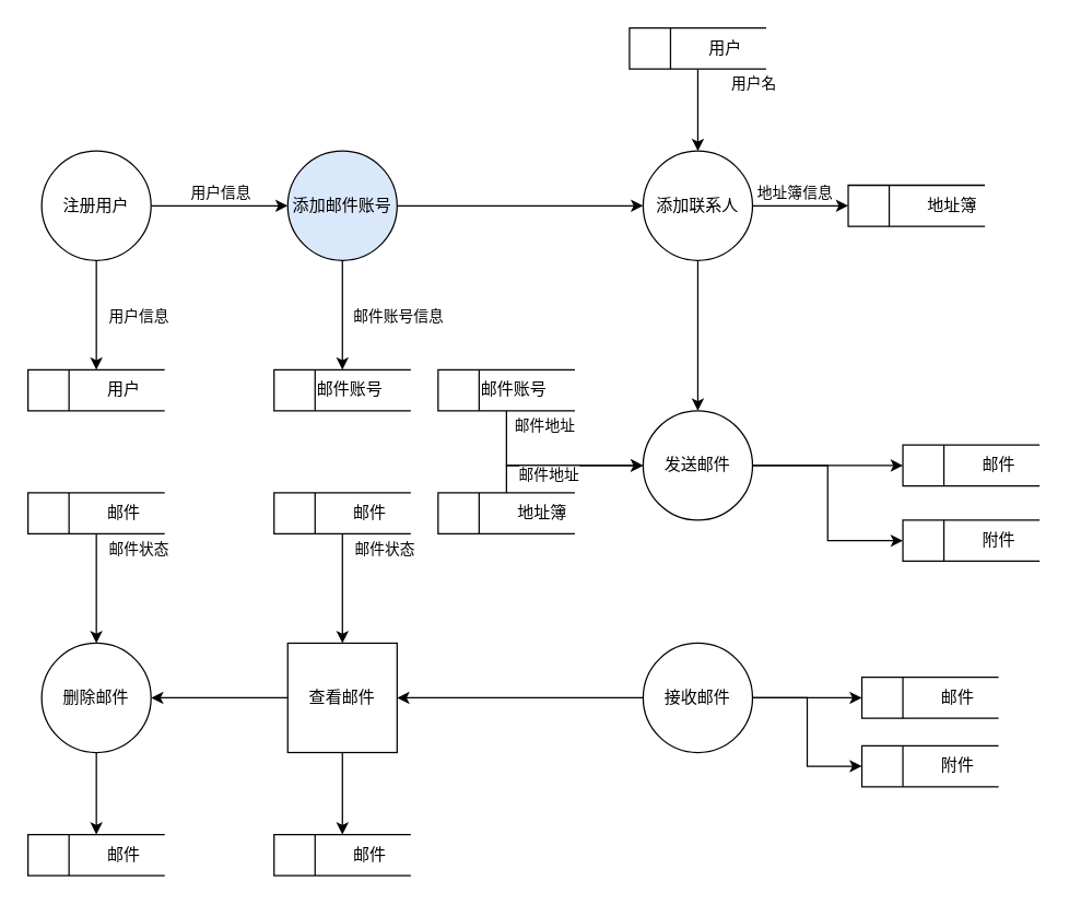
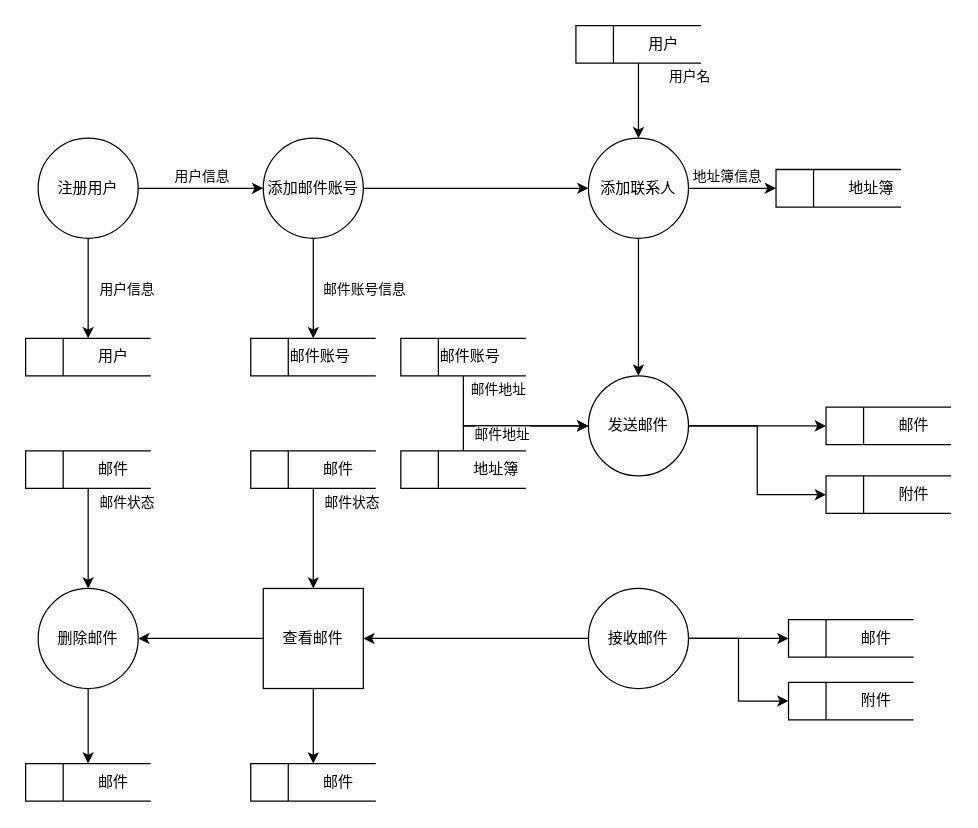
  <mxCell id="0" />
  <mxCell id="1" parent="0" />
  <mxCell id="2" style="edgeStyle=orthogonalEdgeStyle;rounded=0;orthogonalLoop=1;jettySize=auto;html=1;exitX=0.5;exitY=1;exitDx=0;exitDy=0;entryX=0.5;entryY=0;entryDx=0;entryDy=0;" edge="1" parent="1" source="6" target="27"><mxGeometry relative="1" as="geometry" /></mxCell>
  <mxCell id="3" value="用户信息" style="edgeLabel;html=1;align=center;verticalAlign=middle;resizable=0;points=[];" vertex="1" connectable="0" parent="2"><mxGeometry x="-0.13" y="2" relative="1" as="geometry"><mxPoint x="28" y="5" as="offset" /></mxGeometry></mxCell>
  <mxCell id="4" style="edgeStyle=orthogonalEdgeStyle;rounded=0;orthogonalLoop=1;jettySize=auto;html=1;exitX=1;exitY=0.5;exitDx=0;exitDy=0;entryX=0;entryY=0.5;entryDx=0;entryDy=0;" edge="1" parent="1" source="6" target="10"><mxGeometry relative="1" as="geometry" /></mxCell>
  <mxCell id="5" value="用户信息" style="edgeLabel;html=1;align=center;verticalAlign=middle;resizable=0;points=[];" vertex="1" connectable="0" parent="4"><mxGeometry x="-0.196" y="-4" relative="1" as="geometry"><mxPoint x="10" y="-14" as="offset" /></mxGeometry></mxCell>
  <mxCell id="6" value="注册用户" style="ellipse;whiteSpace=wrap;html=1;aspect=fixed;" vertex="1" parent="1"><mxGeometry x="30" y="110" width="80" height="80" as="geometry" /></mxCell>
  <mxCell id="7" style="edgeStyle=orthogonalEdgeStyle;rounded=0;orthogonalLoop=1;jettySize=auto;html=1;exitX=0.5;exitY=1;exitDx=0;exitDy=0;entryX=0.5;entryY=0;entryDx=0;entryDy=0;" edge="1" parent="1" source="10" target="28"><mxGeometry relative="1" as="geometry" /></mxCell>
  <mxCell id="8" value="邮件账号信息" style="edgeLabel;html=1;align=center;verticalAlign=middle;resizable=0;points=[];" vertex="1" connectable="0" parent="7"><mxGeometry x="-0.005" y="-1" relative="1" as="geometry"><mxPoint x="41" as="offset" /></mxGeometry></mxCell>
  <mxCell id="9" style="edgeStyle=orthogonalEdgeStyle;rounded=0;orthogonalLoop=1;jettySize=auto;html=1;exitX=1;exitY=0.5;exitDx=0;exitDy=0;entryX=0;entryY=0.5;entryDx=0;entryDy=0;" edge="1" parent="1" source="10" target="14"><mxGeometry relative="1" as="geometry" /></mxCell>
- <mxCell id="10" value="添加邮件账号" style="ellipse;whiteSpace=wrap;html=1;aspect=fixed;fillColor=#dae8fc;" vertex="1" parent="1"><mxGeometry x="210" y="110" width="80" height="80" as="geometry" /></mxCell>
+ <mxCell id="10" value="添加邮件账号" style="ellipse;whiteSpace=wrap;html=1;aspect=fixed;" vertex="1" parent="1"><mxGeometry x="210" y="110" width="80" height="80" as="geometry" /></mxCell>
  <mxCell id="11" style="edgeStyle=orthogonalEdgeStyle;rounded=0;orthogonalLoop=1;jettySize=auto;html=1;exitX=1;exitY=0.5;exitDx=0;exitDy=0;entryX=0;entryY=0.5;entryDx=0;entryDy=0;" edge="1" parent="1" source="14" target="29"><mxGeometry relative="1" as="geometry" /></mxCell>
  <mxCell id="12" value="地址簿信息" style="edgeLabel;html=1;align=center;verticalAlign=middle;resizable=0;points=[];" vertex="1" connectable="0" parent="11"><mxGeometry x="-0.36" y="-2" relative="1" as="geometry"><mxPoint x="8" y="-12" as="offset" /></mxGeometry></mxCell>
  <mxCell id="13" style="edgeStyle=orthogonalEdgeStyle;rounded=0;orthogonalLoop=1;jettySize=auto;html=1;exitX=0.5;exitY=1;exitDx=0;exitDy=0;entryX=0.5;entryY=0;entryDx=0;entryDy=0;" edge="1" parent="1" source="14" target="17"><mxGeometry relative="1" as="geometry" /></mxCell>
  <mxCell id="14" value="添加联系人" style="ellipse;whiteSpace=wrap;html=1;aspect=fixed;" vertex="1" parent="1"><mxGeometry x="470" y="110" width="80" height="80" as="geometry" /></mxCell>
  <mxCell id="15" style="edgeStyle=orthogonalEdgeStyle;rounded=0;orthogonalLoop=1;jettySize=auto;html=1;exitX=1;exitY=0.5;exitDx=0;exitDy=0;" edge="1" parent="1" source="17" target="30"><mxGeometry relative="1" as="geometry" /></mxCell>
  <mxCell id="16" style="edgeStyle=orthogonalEdgeStyle;rounded=0;orthogonalLoop=1;jettySize=auto;html=1;exitX=1;exitY=0.5;exitDx=0;exitDy=0;entryX=0;entryY=0.5;entryDx=0;entryDy=0;" edge="1" parent="1" source="17" target="31"><mxGeometry relative="1" as="geometry" /></mxCell>
  <mxCell id="17" value="发送邮件" style="ellipse;whiteSpace=wrap;html=1;aspect=fixed;" vertex="1" parent="1"><mxGeometry x="470" y="300" width="80" height="80" as="geometry" /></mxCell>
  <mxCell id="18" style="edgeStyle=orthogonalEdgeStyle;rounded=0;orthogonalLoop=1;jettySize=auto;html=1;exitX=1;exitY=0.5;exitDx=0;exitDy=0;entryX=0;entryY=0.5;entryDx=0;entryDy=0;" edge="1" parent="1" source="21" target="32"><mxGeometry relative="1" as="geometry" /></mxCell>
  <mxCell id="19" style="edgeStyle=orthogonalEdgeStyle;rounded=0;orthogonalLoop=1;jettySize=auto;html=1;exitX=1;exitY=0.5;exitDx=0;exitDy=0;entryX=0;entryY=0.5;entryDx=0;entryDy=0;" edge="1" parent="1" source="21" target="33"><mxGeometry relative="1" as="geometry" /></mxCell>
  <mxCell id="20" style="edgeStyle=orthogonalEdgeStyle;rounded=0;orthogonalLoop=1;jettySize=auto;html=1;exitX=0;exitY=0.5;exitDx=0;exitDy=0;entryX=1;entryY=0.5;entryDx=0;entryDy=0;" edge="1" parent="1" source="21" target="24"><mxGeometry relative="1" as="geometry" /></mxCell>
  <mxCell id="21" value="接收邮件" style="ellipse;whiteSpace=wrap;html=1;aspect=fixed;" vertex="1" parent="1"><mxGeometry x="470" y="470" width="80" height="80" as="geometry" /></mxCell>
  <mxCell id="22" style="edgeStyle=orthogonalEdgeStyle;rounded=0;orthogonalLoop=1;jettySize=auto;html=1;exitX=0.5;exitY=1;exitDx=0;exitDy=0;entryX=0.5;entryY=0;entryDx=0;entryDy=0;" edge="1" parent="1" source="24" target="34"><mxGeometry relative="1" as="geometry" /></mxCell>
  <mxCell id="23" style="edgeStyle=orthogonalEdgeStyle;rounded=0;orthogonalLoop=1;jettySize=auto;html=1;exitX=0;exitY=0.5;exitDx=0;exitDy=0;" edge="1" parent="1" source="24" target="26"><mxGeometry relative="1" as="geometry" /></mxCell>
  <mxCell id="24" value="查看邮件" style="whiteSpace=wrap;html=1;aspect=fixed;rounded=0;" vertex="1" parent="1"><mxGeometry x="210" y="470" width="80" height="80" as="geometry" /></mxCell>
  <mxCell id="25" style="edgeStyle=orthogonalEdgeStyle;rounded=0;orthogonalLoop=1;jettySize=auto;html=1;exitX=0.5;exitY=1;exitDx=0;exitDy=0;entryX=0.5;entryY=0;entryDx=0;entryDy=0;" edge="1" parent="1" source="26" target="35"><mxGeometry relative="1" as="geometry" /></mxCell>
  <mxCell id="26" value="删除邮件" style="ellipse;whiteSpace=wrap;html=1;aspect=fixed;" vertex="1" parent="1"><mxGeometry x="30" y="470" width="80" height="80" as="geometry" /></mxCell>
  <mxCell id="27" value="&lt;span style=&quot;white-space: pre;&quot;&gt;&#09;&lt;/span&gt;&lt;span style=&quot;white-space: pre;&quot;&gt;&#09;&lt;/span&gt;用户" style="html=1;dashed=0;whiteSpace=wrap;shape=mxgraph.dfd.dataStoreID;align=left;spacingLeft=3;points=[[0,0],[0.5,0],[1,0],[0,0.5],[1,0.5],[0,1],[0.5,1],[1,1]];" vertex="1" parent="1"><mxGeometry x="20" y="270" width="100" height="30" as="geometry" /></mxCell>
  <mxCell id="28" value="&lt;span style=&quot;white-space: pre;&quot;&gt;&#09;&lt;/span&gt;邮件账号" style="html=1;dashed=0;whiteSpace=wrap;shape=mxgraph.dfd.dataStoreID;align=left;spacingLeft=3;points=[[0,0],[0.5,0],[1,0],[0,0.5],[1,0.5],[0,1],[0.5,1],[1,1]];" vertex="1" parent="1"><mxGeometry x="200" y="270" width="100" height="30" as="geometry" /></mxCell>
  <mxCell id="29" value="&lt;span style=&quot;white-space: pre;&quot;&gt;&#09;&lt;span style=&quot;white-space: pre;&quot;&gt;&#09;&lt;/span&gt;地址簿&lt;/span&gt;" style="html=1;dashed=0;whiteSpace=wrap;shape=mxgraph.dfd.dataStoreID;align=left;spacingLeft=3;points=[[0,0],[0.5,0],[1,0],[0,0.5],[1,0.5],[0,1],[0.5,1],[1,1]];" vertex="1" parent="1"><mxGeometry x="620" y="135" width="100" height="30" as="geometry" /></mxCell>
  <mxCell id="30" value="&lt;span style=&quot;white-space: pre;&quot;&gt;&#09;&lt;/span&gt;&lt;span style=&quot;white-space: pre;&quot;&gt;&#09;&lt;/span&gt;邮件" style="html=1;dashed=0;whiteSpace=wrap;shape=mxgraph.dfd.dataStoreID;align=left;spacingLeft=3;points=[[0,0],[0.5,0],[1,0],[0,0.5],[1,0.5],[0,1],[0.5,1],[1,1]];" vertex="1" parent="1"><mxGeometry x="660" y="325" width="100" height="30" as="geometry" /></mxCell>
  <mxCell id="31" value="&lt;span style=&quot;white-space: pre;&quot;&gt;&#09;&lt;/span&gt;&lt;span style=&quot;white-space: pre;&quot;&gt;&#09;&lt;/span&gt;附件" style="html=1;dashed=0;whiteSpace=wrap;shape=mxgraph.dfd.dataStoreID;align=left;spacingLeft=3;points=[[0,0],[0.5,0],[1,0],[0,0.5],[1,0.5],[0,1],[0.5,1],[1,1]];" vertex="1" parent="1"><mxGeometry x="660" y="380" width="100" height="30" as="geometry" /></mxCell>
  <mxCell id="32" value="&lt;span style=&quot;white-space: pre;&quot;&gt;&#09;&lt;/span&gt;&lt;span style=&quot;white-space: pre;&quot;&gt;&#09;&lt;/span&gt;邮件" style="html=1;dashed=0;whiteSpace=wrap;shape=mxgraph.dfd.dataStoreID;align=left;spacingLeft=3;points=[[0,0],[0.5,0],[1,0],[0,0.5],[1,0.5],[0,1],[0.5,1],[1,1]];" vertex="1" parent="1"><mxGeometry x="630" y="495" width="100" height="30" as="geometry" /></mxCell>
  <mxCell id="33" value="&lt;span style=&quot;white-space: pre;&quot;&gt;&#09;&lt;/span&gt;&lt;span style=&quot;white-space: pre;&quot;&gt;&#09;&lt;/span&gt;附件" style="html=1;dashed=0;whiteSpace=wrap;shape=mxgraph.dfd.dataStoreID;align=left;spacingLeft=3;points=[[0,0],[0.5,0],[1,0],[0,0.5],[1,0.5],[0,1],[0.5,1],[1,1]];" vertex="1" parent="1"><mxGeometry x="630" y="545" width="100" height="30" as="geometry" /></mxCell>
  <mxCell id="34" value="&lt;span style=&quot;white-space: pre;&quot;&gt;&#09;&lt;/span&gt;&lt;span style=&quot;white-space: pre;&quot;&gt;&#09;&lt;/span&gt;邮件" style="html=1;dashed=0;whiteSpace=wrap;shape=mxgraph.dfd.dataStoreID;align=left;spacingLeft=3;points=[[0,0],[0.5,0],[1,0],[0,0.5],[1,0.5],[0,1],[0.5,1],[1,1]];" vertex="1" parent="1"><mxGeometry x="200" y="610" width="100" height="30" as="geometry" /></mxCell>
  <mxCell id="35" value="&lt;span style=&quot;white-space: pre;&quot;&gt;&#09;&lt;/span&gt;&lt;span style=&quot;white-space: pre;&quot;&gt;&#09;&lt;/span&gt;邮件" style="html=1;dashed=0;whiteSpace=wrap;shape=mxgraph.dfd.dataStoreID;align=left;spacingLeft=3;points=[[0,0],[0.5,0],[1,0],[0,0.5],[1,0.5],[0,1],[0.5,1],[1,1]];" vertex="1" parent="1"><mxGeometry x="20" y="610" width="100" height="30" as="geometry" /></mxCell>
  <mxCell id="36" style="edgeStyle=orthogonalEdgeStyle;rounded=0;orthogonalLoop=1;jettySize=auto;html=1;exitX=0.5;exitY=1;exitDx=0;exitDy=0;entryX=0.5;entryY=0;entryDx=0;entryDy=0;" edge="1" parent="1" source="38" target="14"><mxGeometry relative="1" as="geometry" /></mxCell>
  <mxCell id="37" value="用户名" style="edgeLabel;html=1;align=center;verticalAlign=middle;resizable=0;points=[];" vertex="1" connectable="0" parent="36"><mxGeometry x="-0.273" y="-1" relative="1" as="geometry"><mxPoint x="41" y="-12" as="offset" /></mxGeometry></mxCell>
  <mxCell id="38" value="&lt;span style=&quot;white-space: pre;&quot;&gt;&#09;&lt;/span&gt;&lt;span style=&quot;white-space: pre;&quot;&gt;&#09;&lt;/span&gt;用户" style="html=1;dashed=0;whiteSpace=wrap;shape=mxgraph.dfd.dataStoreID;align=left;spacingLeft=3;points=[[0,0],[0.5,0],[1,0],[0,0.5],[1,0.5],[0,1],[0.5,1],[1,1]];" vertex="1" parent="1"><mxGeometry x="460" y="20" width="100" height="30" as="geometry" /></mxCell>
  <mxCell id="39" style="edgeStyle=orthogonalEdgeStyle;rounded=0;orthogonalLoop=1;jettySize=auto;html=1;exitX=0.5;exitY=1;exitDx=0;exitDy=0;entryX=0;entryY=0.5;entryDx=0;entryDy=0;" edge="1" parent="1" source="41" target="17"><mxGeometry relative="1" as="geometry" /></mxCell>
  <mxCell id="40" value="邮件地址" style="edgeLabel;html=1;align=center;verticalAlign=middle;resizable=0;points=[];" vertex="1" connectable="0" parent="39"><mxGeometry x="-0.221" y="2" relative="1" as="geometry"><mxPoint x="12" y="-28" as="offset" /></mxGeometry></mxCell>
  <mxCell id="41" value="&lt;span style=&quot;white-space: pre;&quot;&gt;&#09;&lt;/span&gt;邮件账号" style="html=1;dashed=0;whiteSpace=wrap;shape=mxgraph.dfd.dataStoreID;align=left;spacingLeft=3;points=[[0,0],[0.5,0],[1,0],[0,0.5],[1,0.5],[0,1],[0.5,1],[1,1]];" vertex="1" parent="1"><mxGeometry x="320" y="270" width="100" height="30" as="geometry" /></mxCell>
  <mxCell id="42" style="edgeStyle=orthogonalEdgeStyle;rounded=0;orthogonalLoop=1;jettySize=auto;html=1;exitX=0.5;exitY=0;exitDx=0;exitDy=0;entryX=0;entryY=0.5;entryDx=0;entryDy=0;" edge="1" parent="1" source="44" target="17"><mxGeometry relative="1" as="geometry" /></mxCell>
  <mxCell id="43" value="邮件地址" style="edgeLabel;html=1;align=center;verticalAlign=middle;resizable=0;points=[];" vertex="1" connectable="0" parent="42"><mxGeometry x="-0.772" relative="1" as="geometry"><mxPoint x="30" as="offset" /></mxGeometry></mxCell>
  <mxCell id="44" value="&lt;span style=&quot;white-space: pre;&quot;&gt;&#09;&lt;span style=&quot;white-space: pre;&quot;&gt;&#09;&lt;/span&gt;地址簿&lt;/span&gt;" style="html=1;dashed=0;whiteSpace=wrap;shape=mxgraph.dfd.dataStoreID;align=left;spacingLeft=3;points=[[0,0],[0.5,0],[1,0],[0,0.5],[1,0.5],[0,1],[0.5,1],[1,1]];" vertex="1" parent="1"><mxGeometry x="320" y="360" width="100" height="30" as="geometry" /></mxCell>
  <mxCell id="45" style="edgeStyle=orthogonalEdgeStyle;rounded=0;orthogonalLoop=1;jettySize=auto;html=1;exitX=0.5;exitY=1;exitDx=0;exitDy=0;" edge="1" parent="1" source="33" target="33"><mxGeometry relative="1" as="geometry" /></mxCell>
  <mxCell id="46" style="edgeStyle=orthogonalEdgeStyle;rounded=0;orthogonalLoop=1;jettySize=auto;html=1;exitX=0.5;exitY=1;exitDx=0;exitDy=0;entryX=0.5;entryY=0;entryDx=0;entryDy=0;" edge="1" parent="1" source="49" target="24"><mxGeometry relative="1" as="geometry" /></mxCell>
  <mxCell id="47" value="邮件状态" style="edgeLabel;html=1;align=center;verticalAlign=middle;resizable=0;points=[];" vertex="1" connectable="0" parent="46"><mxGeometry x="-0.205" y="-1" relative="1" as="geometry"><mxPoint x="31" y="-22" as="offset" /></mxGeometry></mxCell>
  <mxCell id="48" value="邮件状态" style="edgeLabel;html=1;align=center;verticalAlign=middle;resizable=0;points=[];" vertex="1" connectable="0" parent="46"><mxGeometry x="-0.205" y="-1" relative="1" as="geometry"><mxPoint x="-149" y="-22" as="offset" /></mxGeometry></mxCell>
  <mxCell id="49" value="&lt;span style=&quot;white-space: pre;&quot;&gt;&#09;&lt;/span&gt;&lt;span style=&quot;white-space: pre;&quot;&gt;&#09;&lt;/span&gt;邮件" style="html=1;dashed=0;whiteSpace=wrap;shape=mxgraph.dfd.dataStoreID;align=left;spacingLeft=3;points=[[0,0],[0.5,0],[1,0],[0,0.5],[1,0.5],[0,1],[0.5,1],[1,1]];" vertex="1" parent="1"><mxGeometry x="200" y="360" width="100" height="30" as="geometry" /></mxCell>
  <mxCell id="50" style="edgeStyle=orthogonalEdgeStyle;rounded=0;orthogonalLoop=1;jettySize=auto;html=1;exitX=0.5;exitY=1;exitDx=0;exitDy=0;" edge="1" parent="1" source="44" target="44"><mxGeometry relative="1" as="geometry" /></mxCell>
  <mxCell id="51" style="edgeStyle=orthogonalEdgeStyle;rounded=0;orthogonalLoop=1;jettySize=auto;html=1;exitX=0.5;exitY=1;exitDx=0;exitDy=0;entryX=0.5;entryY=0;entryDx=0;entryDy=0;" edge="1" parent="1" source="52" target="26"><mxGeometry relative="1" as="geometry" /></mxCell>
  <mxCell id="52" value="&lt;span style=&quot;white-space: pre;&quot;&gt;&#09;&lt;/span&gt;&lt;span style=&quot;white-space: pre;&quot;&gt;&#09;&lt;/span&gt;邮件" style="html=1;dashed=0;whiteSpace=wrap;shape=mxgraph.dfd.dataStoreID;align=left;spacingLeft=3;points=[[0,0],[0.5,0],[1,0],[0,0.5],[1,0.5],[0,1],[0.5,1],[1,1]];" vertex="1" parent="1"><mxGeometry x="20" y="360" width="100" height="30" as="geometry" /></mxCell>
